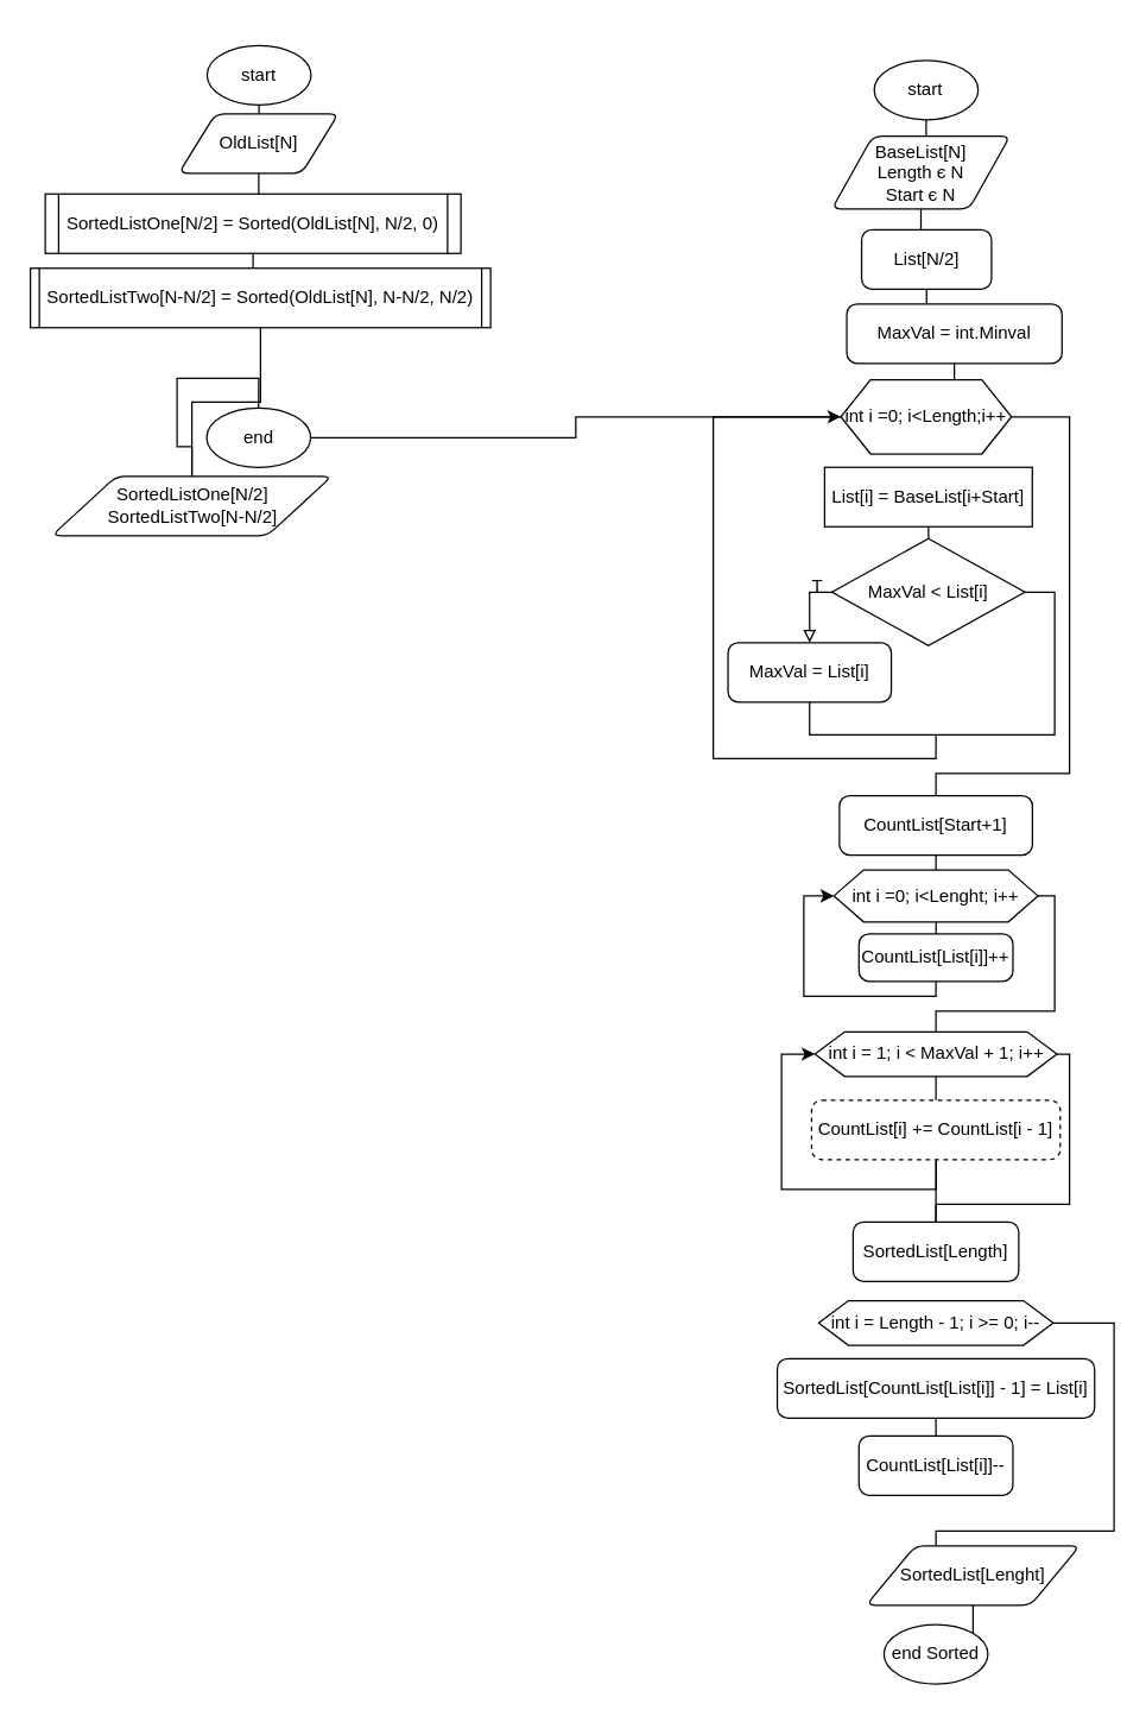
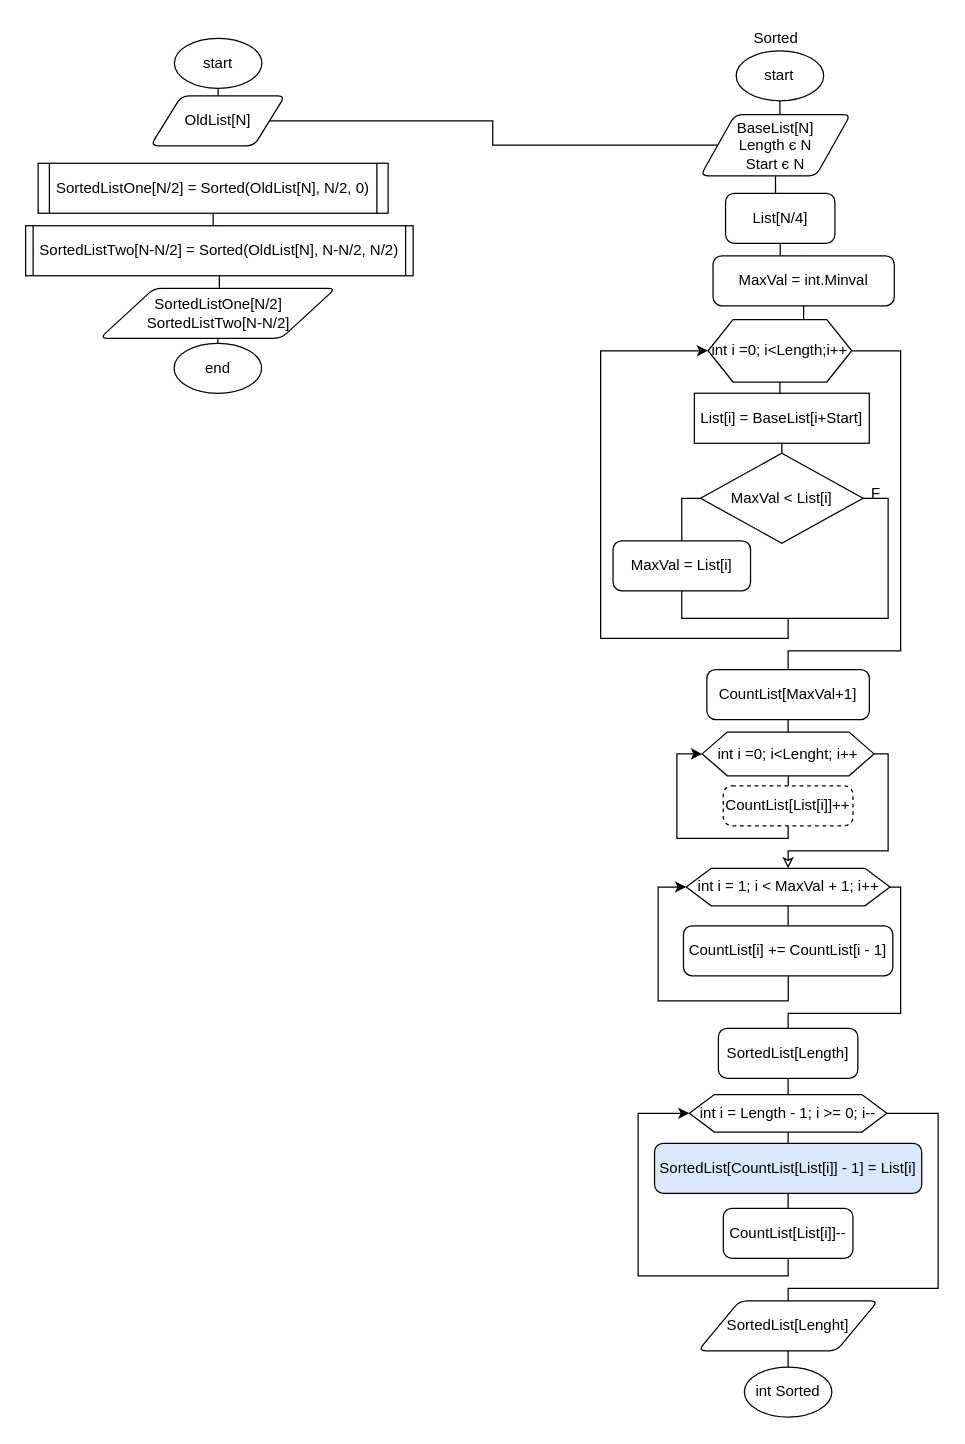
  <mxCell id="0" />
  <mxCell id="1" parent="0" />
  <mxCell id="2" style="edgeStyle=orthogonalEdgeStyle;rounded=0;orthogonalLoop=1;jettySize=auto;html=1;entryX=0.5;entryY=0;entryDx=0;entryDy=0;endArrow=none;endFill=0;" parent="1" source="3" target="5" edge="1"><mxGeometry relative="1" as="geometry" /></mxCell>
  <mxCell id="3" value="start" style="strokeWidth=1;html=1;shape=mxgraph.flowchart.start_1;whiteSpace=wrap;" parent="1" vertex="1"><mxGeometry x="139" y="30" width="70" height="40" as="geometry" /></mxCell>
- <mxCell id="4" style="edgeStyle=orthogonalEdgeStyle;rounded=0;orthogonalLoop=1;jettySize=auto;html=1;endArrow=none;endFill=0;entryX=0.5;entryY=0;entryDx=0;entryDy=0;" parent="1" source="5" target="7" edge="1"><mxGeometry relative="1" as="geometry"><mxPoint x="173.706" y="130" as="targetPoint" /></mxGeometry></mxCell>
+ <mxCell id="4" style="edgeStyle=orthogonalEdgeStyle;rounded=0;orthogonalLoop=1;jettySize=auto;html=1;endArrow=none;endFill=0;" parent="1" source="5" target="12" edge="1"><mxGeometry relative="1" as="geometry"><mxPoint x="173.706" y="130" as="targetPoint" /></mxGeometry></mxCell>
  <mxCell id="5" value="OldList[N]" style="shape=parallelogram;html=1;strokeWidth=1;perimeter=parallelogramPerimeter;whiteSpace=wrap;rounded=1;arcSize=12;size=0.23;" parent="1" vertex="1"><mxGeometry x="120" y="76" width="107.5" height="40" as="geometry" /></mxCell>
  <mxCell id="6" style="edgeStyle=orthogonalEdgeStyle;rounded=0;orthogonalLoop=1;jettySize=auto;html=1;entryX=0.5;entryY=0;entryDx=0;entryDy=0;endArrow=none;endFill=0;" parent="1" source="7" target="54" edge="1"><mxGeometry relative="1" as="geometry" /></mxCell>
  <mxCell id="7" value="SortedListOne[N/2] = Sorted(OldList[N], N/2, 0)" style="shape=process;whiteSpace=wrap;html=1;backgroundOutline=1;size=0.033;" parent="1" vertex="1"><mxGeometry x="30" y="130" width="280" height="40" as="geometry" /></mxCell>
  <mxCell id="8" style="edgeStyle=orthogonalEdgeStyle;rounded=0;orthogonalLoop=1;jettySize=auto;html=1;entryX=0.5;entryY=0;entryDx=0;entryDy=0;endArrow=none;endFill=0;" parent="1" source="9" target="12" edge="1"><mxGeometry relative="1" as="geometry" /></mxCell>
  <mxCell id="9" value="start" style="strokeWidth=1;html=1;shape=mxgraph.flowchart.start_1;whiteSpace=wrap;" parent="1" vertex="1"><mxGeometry x="588.44" y="40" width="70" height="40" as="geometry" /></mxCell>
+ <mxCell id="10" value="Sorted" style="text;html=1;align=center;verticalAlign=middle;resizable=0;points=[];autosize=1;strokeColor=none;fillColor=none;" parent="1" vertex="1"><mxGeometry x="594.94" width="50" height="20" as="geometry" y="20" /></mxCell>
  <mxCell id="11" style="edgeStyle=orthogonalEdgeStyle;rounded=0;orthogonalLoop=1;jettySize=auto;html=1;endArrow=none;endFill=0;" parent="1" source="12" edge="1"><mxGeometry relative="1" as="geometry"><mxPoint x="619.94" y="150" as="targetPoint" /></mxGeometry></mxCell>
  <mxCell id="12" value="BaseList[N]&lt;br&gt;Length є N&lt;br&gt;Start є N" style="shape=parallelogram;html=1;strokeWidth=1;perimeter=parallelogramPerimeter;whiteSpace=wrap;rounded=1;arcSize=12;size=0.23;" parent="1" vertex="1"><mxGeometry x="559.94" y="91" width="120" height="49" as="geometry" /></mxCell>
  <mxCell id="13" style="edgeStyle=orthogonalEdgeStyle;rounded=0;orthogonalLoop=1;jettySize=auto;html=1;entryX=0.5;entryY=0;entryDx=0;entryDy=0;endArrow=none;endFill=0;" parent="1" source="14" target="16" edge="1"><mxGeometry relative="1" as="geometry" /></mxCell>
- <mxCell id="14" value="List[N/2]" style="rounded=1;whiteSpace=wrap;html=1;absoluteArcSize=1;arcSize=14;strokeWidth=1;" parent="1" vertex="1"><mxGeometry x="579.94" y="154" width="87.5" height="40" as="geometry" /></mxCell>
+ <mxCell id="14" value="List[N/4]" style="rounded=1;whiteSpace=wrap;html=1;absoluteArcSize=1;arcSize=14;strokeWidth=1;" parent="1" vertex="1"><mxGeometry x="579.94" y="154" width="87.5" height="40" as="geometry" /></mxCell>
  <mxCell id="15" style="edgeStyle=orthogonalEdgeStyle;rounded=0;orthogonalLoop=1;jettySize=auto;html=1;entryX=0.5;entryY=0;entryDx=0;entryDy=0;endArrow=none;endFill=0;" parent="1" source="16" target="19" edge="1"><mxGeometry relative="1" as="geometry" /></mxCell>
  <mxCell id="16" value="MaxVal = int.Minval" style="rounded=1;whiteSpace=wrap;html=1;absoluteArcSize=1;arcSize=14;strokeWidth=1;" parent="1" vertex="1"><mxGeometry x="569.94" y="204" width="145" height="40" as="geometry" /></mxCell>
- <mxCell id="17" style="edgeStyle=orthogonalEdgeStyle;rounded=0;orthogonalLoop=1;jettySize=auto;html=1;endArrow=none;endFill=0;" parent="1" source="19" target="57" edge="1"><mxGeometry relative="1" as="geometry" /></mxCell>
+ <mxCell id="17" style="edgeStyle=orthogonalEdgeStyle;rounded=0;orthogonalLoop=1;jettySize=auto;html=1;entryX=0.5;entryY=0;entryDx=0;entryDy=0;endArrow=none;endFill=0;" parent="1" source="19" target="21" edge="1"><mxGeometry relative="1" as="geometry" /></mxCell>
  <mxCell id="18" style="edgeStyle=orthogonalEdgeStyle;rounded=0;orthogonalLoop=1;jettySize=auto;html=1;entryX=0.5;entryY=0;entryDx=0;entryDy=0;endArrow=none;endFill=0;" parent="1" source="19" target="30" edge="1"><mxGeometry relative="1" as="geometry"><Array as="points"><mxPoint x="720" y="280" /><mxPoint x="720" y="520" /><mxPoint x="630" y="520" /><mxPoint x="630" y="565" /></Array></mxGeometry></mxCell>
  <mxCell id="19" value="int i =0; i&amp;lt;Length;i++" style="shape=hexagon;perimeter=hexagonPerimeter2;whiteSpace=wrap;html=1;fixedSize=1;strokeWidth=1;" parent="1" vertex="1"><mxGeometry x="565.94" y="255" width="115" height="50" as="geometry" /></mxCell>
  <mxCell id="20" style="edgeStyle=orthogonalEdgeStyle;rounded=0;orthogonalLoop=1;jettySize=auto;html=1;entryX=0.5;entryY=0;entryDx=0;entryDy=0;entryPerimeter=0;endArrow=none;endFill=0;" parent="1" source="21" target="24" edge="1"><mxGeometry relative="1" as="geometry" /></mxCell>
  <mxCell id="21" value="List[i] = BaseList[i+Start]" style="whiteSpace=wrap;html=1;absoluteArcSize=1;arcSize=14;strokeWidth=1;rounded=0;" parent="1" vertex="1"><mxGeometry x="555" y="314" width="139.94" height="40" as="geometry" /></mxCell>
- <mxCell id="22" style="edgeStyle=orthogonalEdgeStyle;rounded=0;orthogonalLoop=1;jettySize=auto;html=1;entryX=0.5;entryY=0;entryDx=0;entryDy=0;endArrow=block;endFill=0;" parent="1" source="24" target="26" edge="1"><mxGeometry relative="1" as="geometry"><Array as="points"><mxPoint x="544.94" y="398" /></Array></mxGeometry></mxCell>
+ <mxCell id="22" style="edgeStyle=orthogonalEdgeStyle;rounded=0;orthogonalLoop=1;jettySize=auto;html=1;entryX=0.5;entryY=0;entryDx=0;entryDy=0;endArrow=none;endFill=0;" parent="1" source="24" target="26" edge="1"><mxGeometry relative="1" as="geometry"><Array as="points"><mxPoint x="544.94" y="398" /></Array></mxGeometry></mxCell>
  <mxCell id="23" style="edgeStyle=orthogonalEdgeStyle;rounded=0;orthogonalLoop=1;jettySize=auto;html=1;endArrow=classic;endFill=1;entryX=0;entryY=0.5;entryDx=0;entryDy=0;" parent="1" source="24" target="19" edge="1"><mxGeometry relative="1" as="geometry"><mxPoint x="629.94" y="504" as="targetPoint" /><Array as="points"><mxPoint x="710" y="398" /><mxPoint x="710" y="494" /><mxPoint x="630" y="494" /><mxPoint x="630" y="510" /><mxPoint x="480" y="510" /><mxPoint x="480" y="280" /></Array></mxGeometry></mxCell>
  <mxCell id="24" value="MaxVal &amp;lt; List[i]" style="strokeWidth=1;html=1;shape=mxgraph.flowchart.decision;whiteSpace=wrap;" parent="1" vertex="1"><mxGeometry x="559.94" y="362" width="130" height="72" as="geometry" /></mxCell>
  <mxCell id="25" style="edgeStyle=orthogonalEdgeStyle;rounded=0;orthogonalLoop=1;jettySize=auto;html=1;endArrow=none;endFill=0;" parent="1" source="26" edge="1"><mxGeometry relative="1" as="geometry"><mxPoint x="629.94" y="494" as="targetPoint" /><Array as="points"><mxPoint x="544.94" y="494" /><mxPoint x="629.94" y="494" /></Array></mxGeometry></mxCell>
  <mxCell id="26" value="&lt;span&gt;MaxVal = List[i]&lt;/span&gt;" style="rounded=1;whiteSpace=wrap;html=1;absoluteArcSize=1;arcSize=14;strokeWidth=1;" parent="1" vertex="1"><mxGeometry x="489.94" y="432" width="110" height="40" as="geometry" /></mxCell>
- <mxCell id="27" value="T" style="text;html=1;align=center;verticalAlign=middle;resizable=0;points=[];autosize=1;strokeColor=none;fillColor=none;" parent="1" vertex="1"><mxGeometry x="539.94" y="384" width="20" height="20" as="geometry" /></mxCell>
+ <mxCell id="28" value="F" style="text;html=1;align=center;verticalAlign=middle;resizable=0;points=[];autosize=1;strokeColor=none;fillColor=none;" parent="1" vertex="1"><mxGeometry x="689.94" y="384" width="20" height="20" as="geometry" /></mxCell>
  <mxCell id="29" style="edgeStyle=orthogonalEdgeStyle;rounded=0;orthogonalLoop=1;jettySize=auto;html=1;entryX=0.5;entryY=0;entryDx=0;entryDy=0;endArrow=none;endFill=0;" parent="1" source="30" target="33" edge="1"><mxGeometry relative="1" as="geometry" /></mxCell>
- <mxCell id="30" value="CountList[Start+1]" style="rounded=1;whiteSpace=wrap;html=1;absoluteArcSize=1;arcSize=14;strokeWidth=1;" parent="1" vertex="1"><mxGeometry x="565" y="535" width="130" height="40" as="geometry" /></mxCell>
+ <mxCell id="30" value="CountList[MaxVal+1]" style="rounded=1;whiteSpace=wrap;html=1;absoluteArcSize=1;arcSize=14;strokeWidth=1;" parent="1" vertex="1"><mxGeometry x="565" y="535" width="130" height="40" as="geometry" /></mxCell>
  <mxCell id="31" style="edgeStyle=orthogonalEdgeStyle;rounded=0;orthogonalLoop=1;jettySize=auto;html=1;entryX=0.5;entryY=0;entryDx=0;entryDy=0;endArrow=none;endFill=0;" parent="1" source="33" target="35" edge="1"><mxGeometry relative="1" as="geometry" /></mxCell>
- <mxCell id="32" style="edgeStyle=orthogonalEdgeStyle;rounded=0;orthogonalLoop=1;jettySize=auto;html=1;endArrow=none;endFill=0;entryX=0.5;entryY=0;entryDx=0;entryDy=0;" parent="1" source="33" target="38" edge="1"><mxGeometry relative="1" as="geometry"><mxPoint x="630" y="700" as="targetPoint" /><Array as="points"><mxPoint x="710" y="603" /><mxPoint x="710" y="680" /><mxPoint x="630" y="680" /></Array></mxGeometry></mxCell>
+ <mxCell id="32" style="edgeStyle=orthogonalEdgeStyle;rounded=0;orthogonalLoop=1;jettySize=auto;html=1;endArrow=classic;endFill=0;entryX=0.5;entryY=0;entryDx=0;entryDy=0;" parent="1" source="33" target="38" edge="1"><mxGeometry relative="1" as="geometry"><mxPoint x="630" y="700" as="targetPoint" /><Array as="points"><mxPoint x="710" y="603" /><mxPoint x="710" y="680" /><mxPoint x="630" y="680" /></Array></mxGeometry></mxCell>
  <mxCell id="33" value="&lt;span&gt;int i =0; i&amp;lt;Lenght; i++&lt;/span&gt;" style="shape=hexagon;perimeter=hexagonPerimeter2;whiteSpace=wrap;html=1;fixedSize=1;strokeWidth=1;" parent="1" vertex="1"><mxGeometry x="561.25" y="585" width="137.5" height="35" as="geometry" /></mxCell>
  <mxCell id="34" style="edgeStyle=orthogonalEdgeStyle;rounded=0;orthogonalLoop=1;jettySize=auto;html=1;entryX=0;entryY=0.5;entryDx=0;entryDy=0;endArrow=classic;endFill=1;" parent="1" source="35" target="33" edge="1"><mxGeometry relative="1" as="geometry"><Array as="points"><mxPoint x="630" y="670" /><mxPoint x="541" y="670" /><mxPoint x="541" y="603" /></Array></mxGeometry></mxCell>
- <mxCell id="35" value="CountList[List[i]]++" style="rounded=1;whiteSpace=wrap;html=1;absoluteArcSize=1;arcSize=14;strokeWidth=1;" parent="1" vertex="1"><mxGeometry x="578.13" y="628" width="103.75" height="32" as="geometry" /></mxCell>
+ <mxCell id="35" value="CountList[List[i]]++" style="rounded=1;whiteSpace=wrap;html=1;absoluteArcSize=1;arcSize=14;strokeWidth=1;dashed=1;" parent="1" vertex="1"><mxGeometry x="578.13" y="628" width="103.75" height="32" as="geometry" /></mxCell>
  <mxCell id="36" style="edgeStyle=orthogonalEdgeStyle;rounded=0;orthogonalLoop=1;jettySize=auto;html=1;entryX=0.5;entryY=0;entryDx=0;entryDy=0;endArrow=none;endFill=0;" parent="1" source="38" target="40" edge="1"><mxGeometry relative="1" as="geometry" /></mxCell>
  <mxCell id="37" style="edgeStyle=orthogonalEdgeStyle;rounded=0;orthogonalLoop=1;jettySize=auto;html=1;entryX=0.5;entryY=0;entryDx=0;entryDy=0;endArrow=none;endFill=0;" parent="1" source="38" target="42" edge="1"><mxGeometry relative="1" as="geometry"><Array as="points"><mxPoint x="720" y="709" /><mxPoint x="720" y="810" /><mxPoint x="630" y="810" /></Array></mxGeometry></mxCell>
  <mxCell id="38" value="int i = 1; i &lt; MaxVal + 1; i++" style="shape=hexagon;perimeter=hexagonPerimeter2;whiteSpace=wrap;html=1;fixedSize=1;strokeWidth=1;" parent="1" vertex="1"><mxGeometry x="548.5" y="694" width="163" height="30" as="geometry" /></mxCell>
  <mxCell id="39" style="edgeStyle=orthogonalEdgeStyle;rounded=0;orthogonalLoop=1;jettySize=auto;html=1;entryX=0;entryY=0.5;entryDx=0;entryDy=0;endArrow=classic;endFill=1;" parent="1" source="40" target="38" edge="1"><mxGeometry relative="1" as="geometry"><Array as="points"><mxPoint x="630" y="800" /><mxPoint x="526" y="800" /><mxPoint x="526" y="709" /></Array></mxGeometry></mxCell>
- <mxCell id="40" value="CountList[i] += CountList[i - 1]" style="rounded=1;whiteSpace=wrap;html=1;absoluteArcSize=1;arcSize=14;strokeWidth=1;dashed=1;" parent="1" vertex="1"><mxGeometry x="546.25" y="740" width="167.5" height="40" as="geometry" /></mxCell>
- <mxCell id="41" style="edgeStyle=orthogonalEdgeStyle;rounded=0;orthogonalLoop=1;jettySize=auto;html=1;endArrow=none;endFill=0;" parent="1" source="42" target="40" edge="1"><mxGeometry relative="1" as="geometry" /></mxCell>
+ <mxCell id="40" value="CountList[i] += CountList[i - 1]" style="rounded=1;whiteSpace=wrap;html=1;absoluteArcSize=1;arcSize=14;strokeWidth=1;" parent="1" vertex="1"><mxGeometry x="546.25" y="740" width="167.5" height="40" as="geometry" /></mxCell>
+ <mxCell id="41" style="edgeStyle=orthogonalEdgeStyle;rounded=0;orthogonalLoop=1;jettySize=auto;html=1;entryX=0.5;entryY=0;entryDx=0;entryDy=0;endArrow=none;endFill=0;" parent="1" source="42" target="45" edge="1"><mxGeometry relative="1" as="geometry" /></mxCell>
  <mxCell id="42" value="SortedList[Length]" style="rounded=1;whiteSpace=wrap;html=1;absoluteArcSize=1;arcSize=14;strokeWidth=1;" parent="1" vertex="1"><mxGeometry x="574.22" y="822" width="111.56" height="40" as="geometry" /></mxCell>
+ <mxCell id="43" style="edgeStyle=orthogonalEdgeStyle;rounded=0;orthogonalLoop=1;jettySize=auto;html=1;entryX=0.5;entryY=0;entryDx=0;entryDy=0;endArrow=none;endFill=0;" parent="1" source="45" target="47" edge="1"><mxGeometry relative="1" as="geometry" /></mxCell>
  <mxCell id="44" style="edgeStyle=orthogonalEdgeStyle;rounded=0;orthogonalLoop=1;jettySize=auto;html=1;endArrow=none;endFill=0;" parent="1" source="45" target="51" edge="1"><mxGeometry relative="1" as="geometry"><Array as="points"><mxPoint x="750" y="890" /><mxPoint x="750" y="1030" /><mxPoint x="630" y="1030" /></Array></mxGeometry></mxCell>
  <mxCell id="45" value="int i = Length - 1; i &amp;gt;= 0; i--" style="shape=hexagon;perimeter=hexagonPerimeter2;whiteSpace=wrap;html=1;fixedSize=1;strokeWidth=1;" parent="1" vertex="1"><mxGeometry x="551" y="875" width="158" height="30" as="geometry" /></mxCell>
  <mxCell id="46" style="edgeStyle=orthogonalEdgeStyle;rounded=0;orthogonalLoop=1;jettySize=auto;html=1;entryX=0.5;entryY=0;entryDx=0;entryDy=0;endArrow=none;endFill=0;" parent="1" source="47" target="49" edge="1"><mxGeometry relative="1" as="geometry" /></mxCell>
- <mxCell id="47" value="SortedList[CountList[List[i]] - 1] = List[i]" style="rounded=1;whiteSpace=wrap;html=1;absoluteArcSize=1;arcSize=14;strokeWidth=1;" parent="1" vertex="1"><mxGeometry x="523.13" y="914" width="213.75" height="40" as="geometry" /></mxCell>
+ <mxCell id="47" value="SortedList[CountList[List[i]] - 1] = List[i]" style="rounded=1;whiteSpace=wrap;html=1;absoluteArcSize=1;arcSize=14;strokeWidth=1;fillColor=#dae8fc;" parent="1" vertex="1"><mxGeometry x="523.13" y="914" width="213.75" height="40" as="geometry" /></mxCell>
+ <mxCell id="48" style="edgeStyle=orthogonalEdgeStyle;rounded=0;orthogonalLoop=1;jettySize=auto;html=1;entryX=0;entryY=0.5;entryDx=0;entryDy=0;endArrow=classic;endFill=1;" parent="1" source="49" target="45" edge="1"><mxGeometry relative="1" as="geometry"><Array as="points"><mxPoint x="630" y="1020" /><mxPoint x="510" y="1020" /><mxPoint x="510" y="890" /></Array></mxGeometry></mxCell>
  <mxCell id="49" value="CountList[List[i]]--" style="rounded=1;whiteSpace=wrap;html=1;absoluteArcSize=1;arcSize=14;strokeWidth=1;" parent="1" vertex="1"><mxGeometry x="578.13" y="966" width="103.75" height="40" as="geometry" /></mxCell>
  <mxCell id="50" style="edgeStyle=orthogonalEdgeStyle;rounded=0;orthogonalLoop=1;jettySize=auto;html=1;entryX=0.5;entryY=0;entryDx=0;entryDy=0;entryPerimeter=0;endArrow=none;endFill=0;" parent="1" source="51" target="52" edge="1"><mxGeometry relative="1" as="geometry" /></mxCell>
- <mxCell id="51" value="SortedList[Lenght]" style="shape=parallelogram;html=1;strokeWidth=1;perimeter=parallelogramPerimeter;whiteSpace=wrap;rounded=1;arcSize=12;size=0.23;" parent="1" vertex="1"><mxGeometry x="583.13" y="1040" width="143.75" height="40" as="geometry" /></mxCell>
- <mxCell id="52" value="end Sorted" style="strokeWidth=1;html=1;shape=mxgraph.flowchart.start_1;whiteSpace=wrap;" parent="1" vertex="1"><mxGeometry x="595" y="1093" width="70" height="40" as="geometry" /></mxCell>
+ <mxCell id="51" value="SortedList[Lenght]" style="shape=parallelogram;html=1;strokeWidth=1;perimeter=parallelogramPerimeter;whiteSpace=wrap;rounded=1;arcSize=12;size=0.23;" parent="1" vertex="1"><mxGeometry x="558.13" y="1040" width="143.75" height="40" as="geometry" /></mxCell>
+ <mxCell id="52" value="int Sorted" style="strokeWidth=1;html=1;shape=mxgraph.flowchart.start_1;whiteSpace=wrap;" parent="1" vertex="1"><mxGeometry x="595" y="1093" width="70" height="40" as="geometry" /></mxCell>
  <mxCell id="53" style="edgeStyle=orthogonalEdgeStyle;rounded=0;orthogonalLoop=1;jettySize=auto;html=1;entryX=0.5;entryY=0;entryDx=0;entryDy=0;endArrow=none;endFill=0;" parent="1" source="54" target="56" edge="1"><mxGeometry relative="1" as="geometry" /></mxCell>
  <mxCell id="54" value="SortedListTwo[N-N/2] = Sorted(OldList[N], N-N/2, N/2)" style="shape=process;whiteSpace=wrap;html=1;backgroundOutline=1;size=0.02;" parent="1" vertex="1"><mxGeometry x="20" y="180" width="310" height="40" as="geometry" /></mxCell>
  <mxCell id="55" style="edgeStyle=orthogonalEdgeStyle;rounded=0;orthogonalLoop=1;jettySize=auto;html=1;entryX=0.5;entryY=0;entryDx=0;entryDy=0;entryPerimeter=0;endArrow=none;endFill=0;" parent="1" source="56" target="57" edge="1"><mxGeometry relative="1" as="geometry" /></mxCell>
- <mxCell id="56" value="SortedListOne[N/2]&lt;br&gt;SortedListTwo[N-N/2]" style="shape=parallelogram;html=1;strokeWidth=1;perimeter=parallelogramPerimeter;whiteSpace=wrap;rounded=1;arcSize=12;size=0.23;" parent="1" vertex="1"><mxGeometry x="34.5" y="320" width="188.5" height="40" as="geometry" /></mxCell>
+ <mxCell id="56" value="SortedListOne[N/2]&lt;br&gt;SortedListTwo[N-N/2]" style="shape=parallelogram;html=1;strokeWidth=1;perimeter=parallelogramPerimeter;whiteSpace=wrap;rounded=1;arcSize=12;size=0.23;" parent="1" vertex="1"><mxGeometry x="79.5" y="230" width="188.5" height="40" as="geometry" /></mxCell>
  <mxCell id="57" value="end" style="strokeWidth=1;html=1;shape=mxgraph.flowchart.start_1;whiteSpace=wrap;" parent="1" vertex="1"><mxGeometry x="138.75" y="274" width="70" height="40" as="geometry" /></mxCell>
